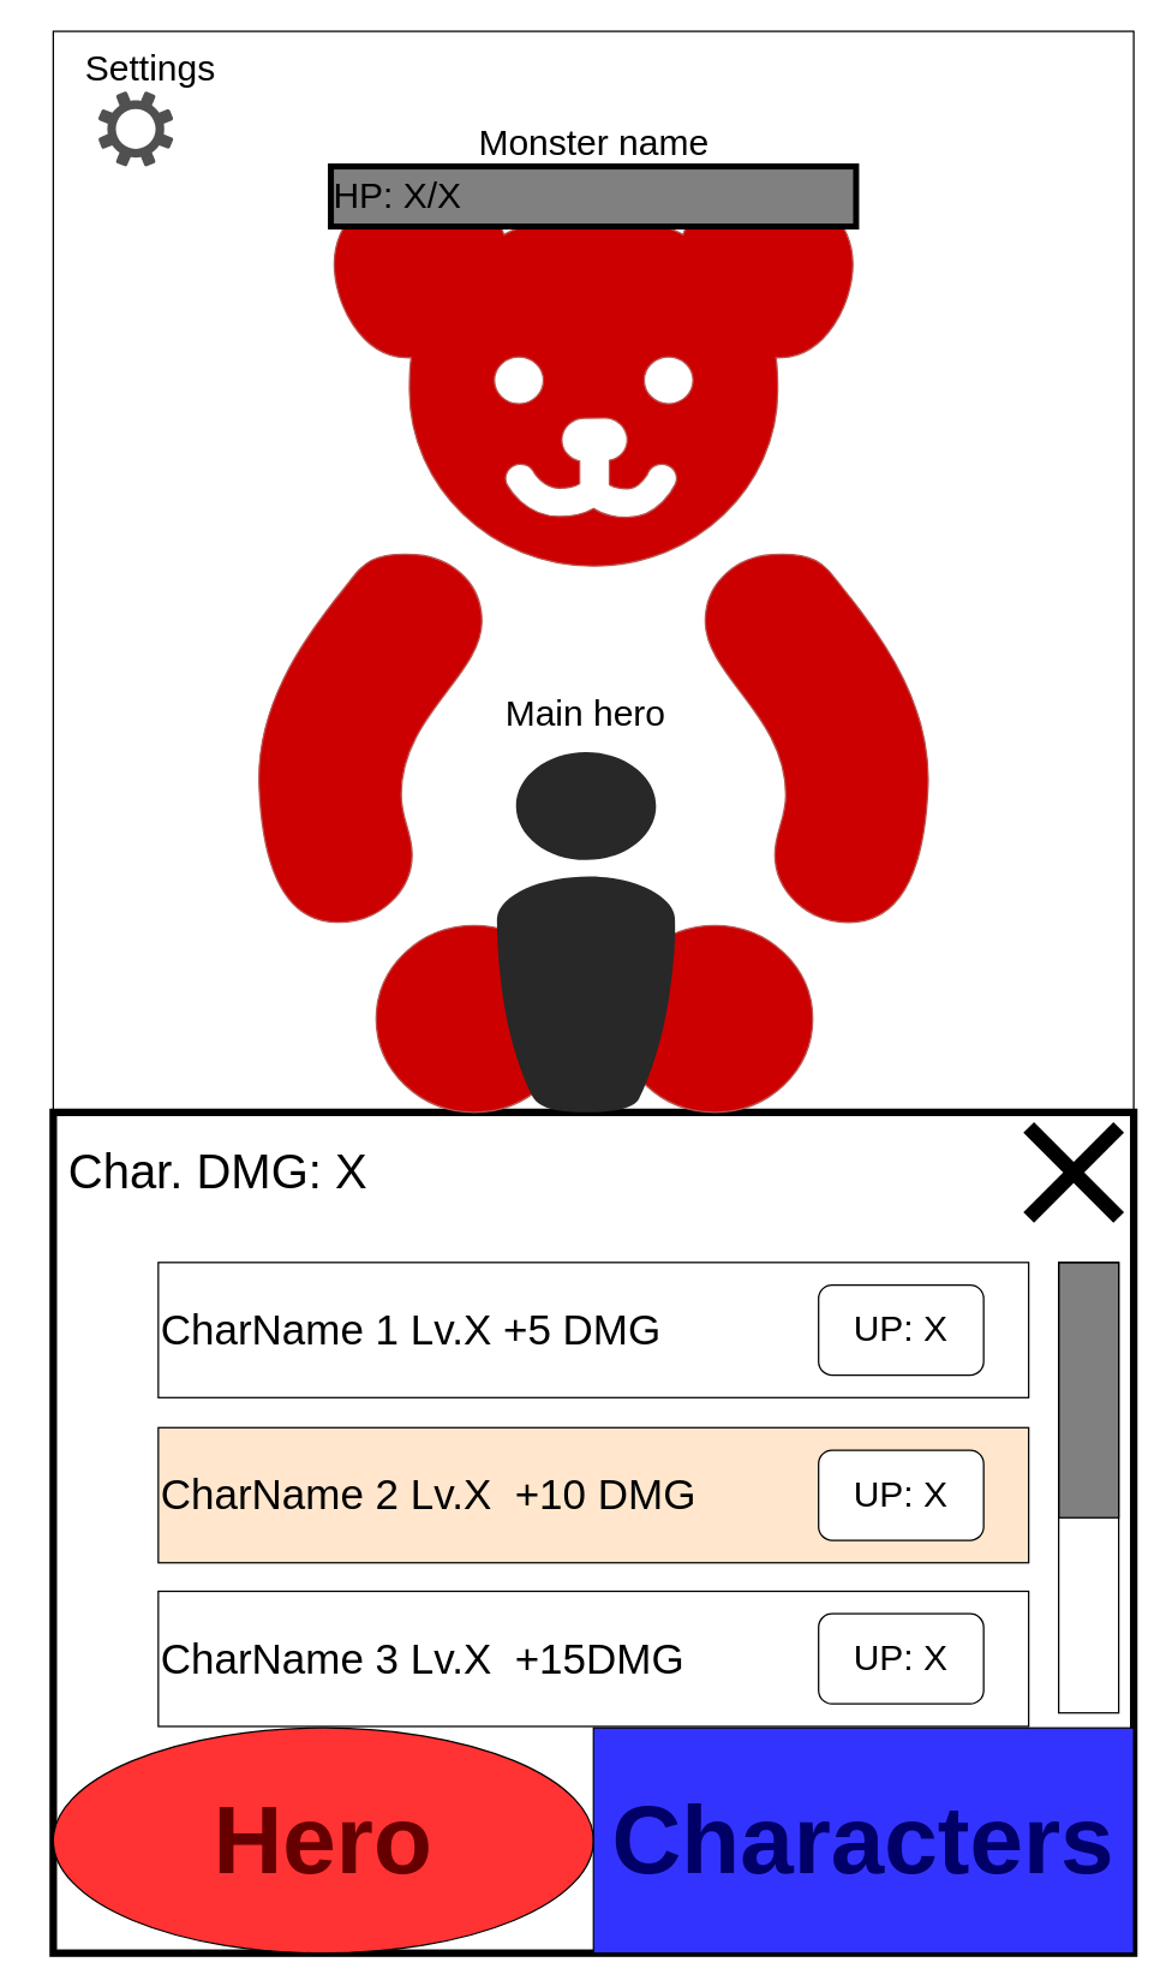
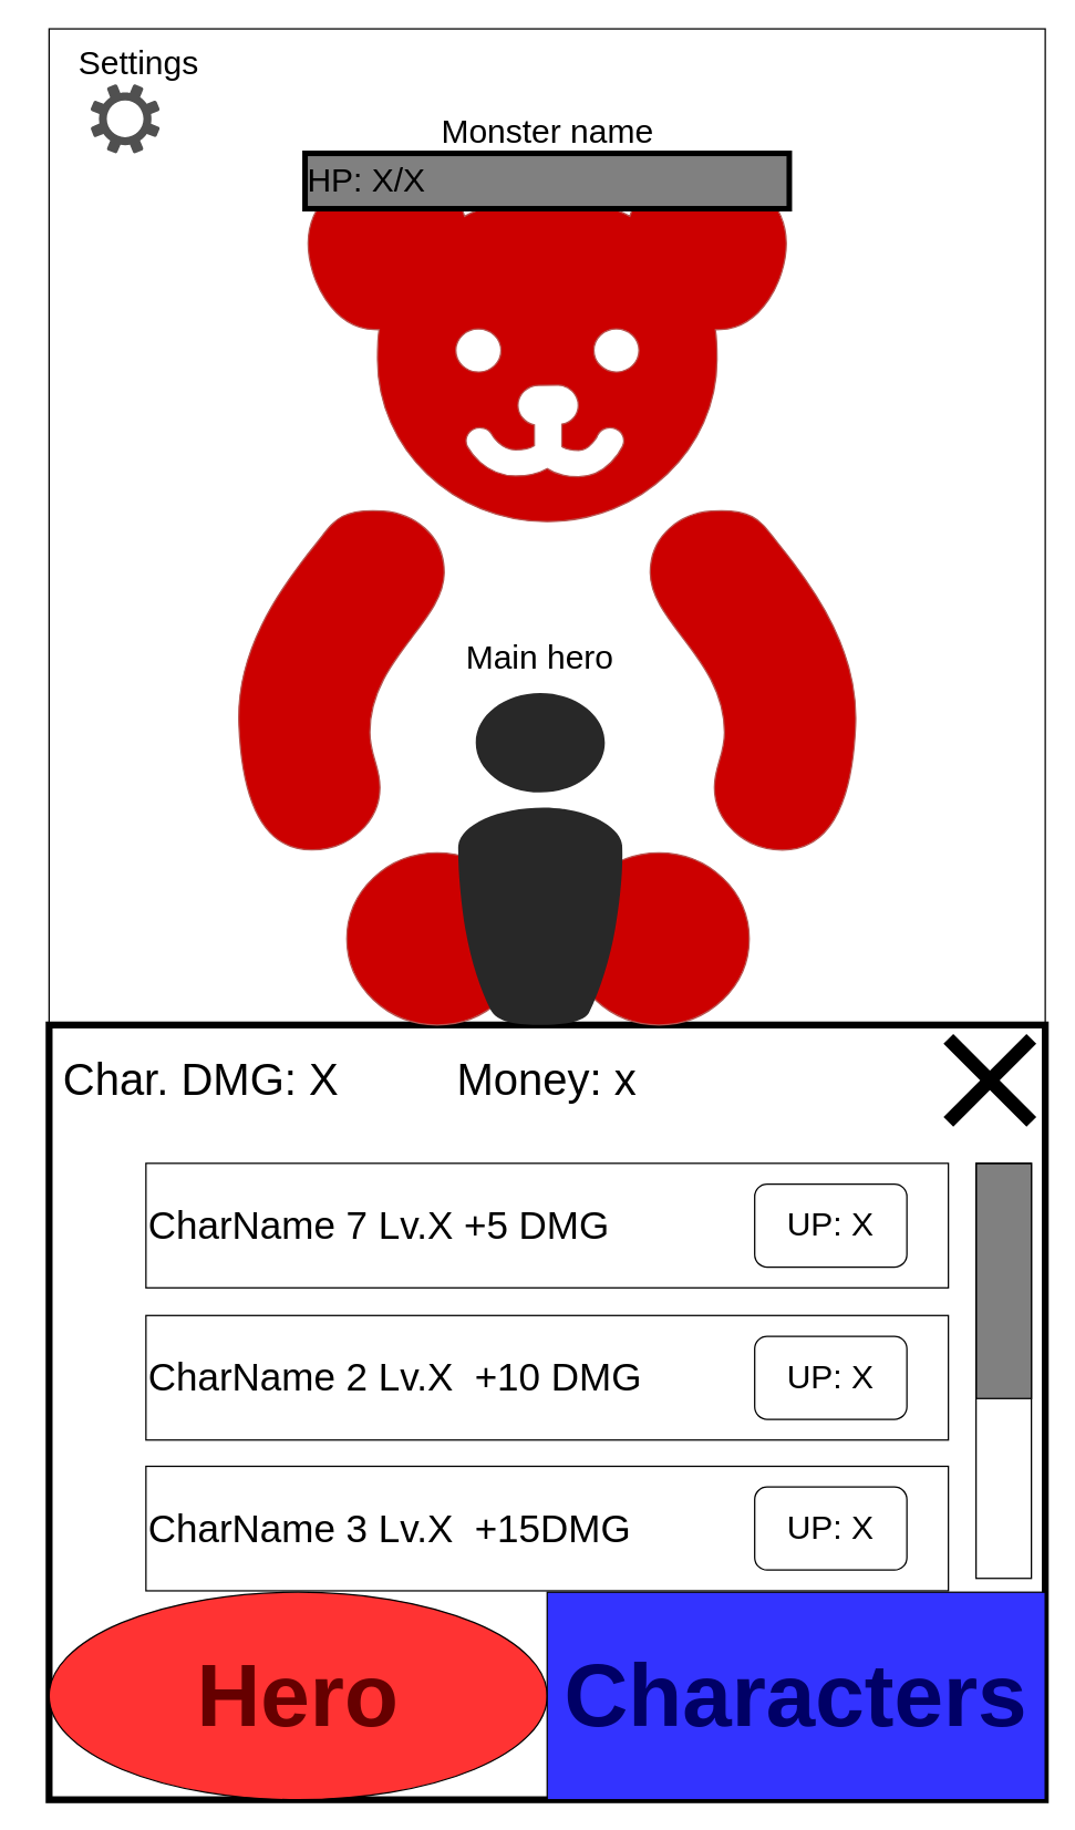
  <mxCell id="0" />
  <mxCell id="1" parent="0" />
  <mxCell id="2" value="" style="rounded=0;whiteSpace=wrap;html=1;" vertex="1" parent="1"><mxGeometry x="35" y="20" width="720" height="1280" as="geometry" /></mxCell>
  <mxCell id="3" value="" style="rounded=0;whiteSpace=wrap;html=1;strokeWidth=5;" vertex="1" parent="1"><mxGeometry x="35" y="740" width="720" height="560" as="geometry" /></mxCell>
  <mxCell id="4" value="Hero" style="ellipse;whiteSpace=wrap;html=1;fontSize=64;fontColor=#660000;fillColor=#FF3333;fontStyle=1;" vertex="1" parent="1"><mxGeometry x="35" y="1150" width="360" height="150" as="geometry" /></mxCell>
  <mxCell id="5" value="Characters" style="rounded=0;whiteSpace=wrap;html=1;fontSize=64;fontColor=#000066;fillColor=#3333FF;fontStyle=1" vertex="1" parent="1"><mxGeometry x="395" y="1150" width="360" height="150" as="geometry" /></mxCell>
  <mxCell id="6" value="" style="sketch=0;pointerEvents=1;shadow=0;dashed=0;html=1;strokeColor=none;labelPosition=center;verticalLabelPosition=bottom;verticalAlign=top;align=center;fillColor=#505050;shape=mxgraph.mscae.enterprise.settings" vertex="1" parent="1"><mxGeometry x="65" y="60" width="50" height="50" as="geometry" /></mxCell>
  <mxCell id="7" value="Settings" style="text;html=1;strokeColor=none;fillColor=none;align=center;verticalAlign=middle;whiteSpace=wrap;rounded=0;fontSize=24;" vertex="1" parent="1"><mxGeometry x="35" y="30" width="130" height="30" as="geometry" /></mxCell>
  <mxCell id="8" value="" style="shape=mxgraph.sysml.x;strokeWidth=10;" vertex="1" parent="1"><mxGeometry x="685" y="750" width="60" height="60" as="geometry" /></mxCell>
- <mxCell id="9" value="CharName 1 Lv.X&lt;span style=&quot;white-space: pre; font-size: 28px;&quot;&gt; &lt;/span&gt;+5 DMG&lt;span style=&quot;white-space: pre; font-size: 28px;&quot;&gt; &lt;/span&gt;" style="rounded=0;whiteSpace=wrap;html=1;fontSize=28;align=left;" vertex="1" parent="1"><mxGeometry x="105" y="840" width="580" height="90" as="geometry" /></mxCell>
+ <mxCell id="9" value="CharName 7 Lv.X&lt;span style=&quot;white-space: pre; font-size: 28px;&quot;&gt; &lt;/span&gt;+5 DMG&lt;span style=&quot;white-space: pre; font-size: 28px;&quot;&gt; &lt;/span&gt;" style="rounded=0;whiteSpace=wrap;html=1;fontSize=28;align=left;" vertex="1" parent="1"><mxGeometry x="105" y="840" width="580" height="90" as="geometry" /></mxCell>
  <mxCell id="10" value="UP: X" style="rounded=1;whiteSpace=wrap;html=1;fontSize=24;" vertex="1" parent="1"><mxGeometry x="545" y="855" width="110" height="60" as="geometry" /></mxCell>
- <mxCell id="12" value="CharName 2 Lv.X&lt;span style=&quot;font-size: 28px;&quot;&gt; &lt;span style=&quot;white-space: pre;&quot;&gt; &lt;/span&gt;&lt;/span&gt;+10 DMG" style="rounded=0;whiteSpace=wrap;html=1;fontSize=28;align=left;fillColor=#ffe6cc;" vertex="1" parent="1"><mxGeometry x="105" y="950" width="580" height="90" as="geometry" /></mxCell>
+ <mxCell id="11" value="Money: x" style="rounded=0;whiteSpace=wrap;html=1;fontSize=32;strokeColor=none;" vertex="1" parent="1"><mxGeometry x="270" y="750" width="250" height="60" as="geometry" /></mxCell>
+ <mxCell id="12" value="CharName 2 Lv.X&lt;span style=&quot;font-size: 28px;&quot;&gt; &lt;span style=&quot;white-space: pre;&quot;&gt; &lt;/span&gt;&lt;/span&gt;+10 DMG" style="rounded=0;whiteSpace=wrap;html=1;fontSize=28;align=left;" vertex="1" parent="1"><mxGeometry x="105" y="950" width="580" height="90" as="geometry" /></mxCell>
  <mxCell id="13" value="UP: X" style="rounded=1;whiteSpace=wrap;html=1;fontSize=24;" vertex="1" parent="1"><mxGeometry x="545" y="965" width="110" height="60" as="geometry" /></mxCell>
  <mxCell id="14" value="" style="rounded=0;whiteSpace=wrap;html=1;fillColor=#808080;" vertex="1" parent="1"><mxGeometry x="705" y="840" width="40" height="170" as="geometry" /></mxCell>
  <mxCell id="15" value="" style="rounded=0;whiteSpace=wrap;html=1;fillColor=none;" vertex="1" parent="1"><mxGeometry x="705" y="840" width="40" height="300" as="geometry" /></mxCell>
  <mxCell id="16" value="CharName 3 Lv.X&lt;span style=&quot;&quot;&gt; &lt;span style=&quot;white-space: pre;&quot;&gt; &lt;/span&gt;&lt;/span&gt;+15DMG" style="rounded=0;whiteSpace=wrap;html=1;fontSize=28;align=left;" vertex="1" parent="1"><mxGeometry x="105" y="1059" width="580" height="90" as="geometry" /></mxCell>
  <mxCell id="17" value="UP: X" style="rounded=1;whiteSpace=wrap;html=1;fontSize=24;" vertex="1" parent="1"><mxGeometry x="545" y="1074" width="110" height="60" as="geometry" /></mxCell>
  <mxCell id="18" value="Char. DMG: X" style="rounded=0;whiteSpace=wrap;html=1;fontSize=32;strokeColor=none;fillColor=none;" vertex="1" parent="1"><mxGeometry x="20" y="750" width="250" height="60" as="geometry" /></mxCell>
  <mxCell id="19" value="Monster name" style="text;html=1;strokeColor=none;fillColor=none;align=center;verticalAlign=middle;whiteSpace=wrap;rounded=0;fontSize=24;" vertex="1" parent="1"><mxGeometry x="312.5" y="80" width="165" height="30" as="geometry" /></mxCell>
  <mxCell id="20" value="" style="shape=mxgraph.signs.animals.teddy_bear;html=1;pointerEvents=1;fillColor=#CC0000;strokeColor=#b85450;verticalLabelPosition=bottom;verticalAlign=top;align=center;" vertex="1" parent="1"><mxGeometry x="170" y="120" width="450" height="620" as="geometry" /></mxCell>
  <mxCell id="21" value="HP: X/X" style="rounded=0;whiteSpace=wrap;html=1;fillColor=#808080;strokeWidth=4;fontSize=24;align=left;" vertex="1" parent="1"><mxGeometry x="220" y="110" width="350" height="40" as="geometry" /></mxCell>
  <mxCell id="22" value="" style="group" vertex="1" connectable="0" parent="1"><mxGeometry x="325" y="460" width="130" height="280" as="geometry" /></mxCell>
  <mxCell id="23" value="" style="verticalLabelPosition=bottom;sketch=0;html=1;fillColor=#282828;strokeColor=none;verticalAlign=top;pointerEvents=1;align=center;shape=mxgraph.cisco_safe.people_places_things_icons.icon8;" vertex="1" parent="22"><mxGeometry x="5" y="40" width="120" height="240" as="geometry" /></mxCell>
  <mxCell id="24" value="Main hero" style="text;html=1;strokeColor=none;fillColor=none;align=center;verticalAlign=middle;whiteSpace=wrap;rounded=0;fontSize=24;" vertex="1" parent="22"><mxGeometry width="130" height="30" as="geometry" /></mxCell>
